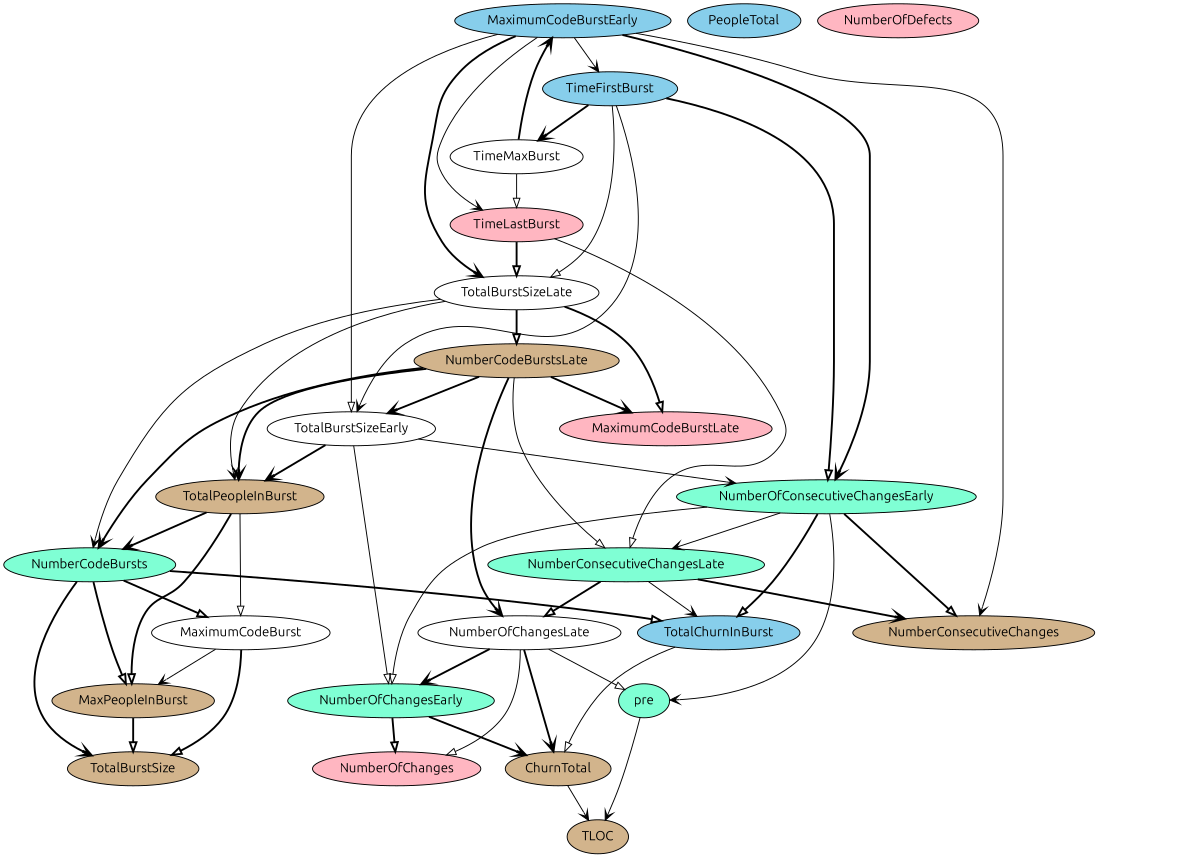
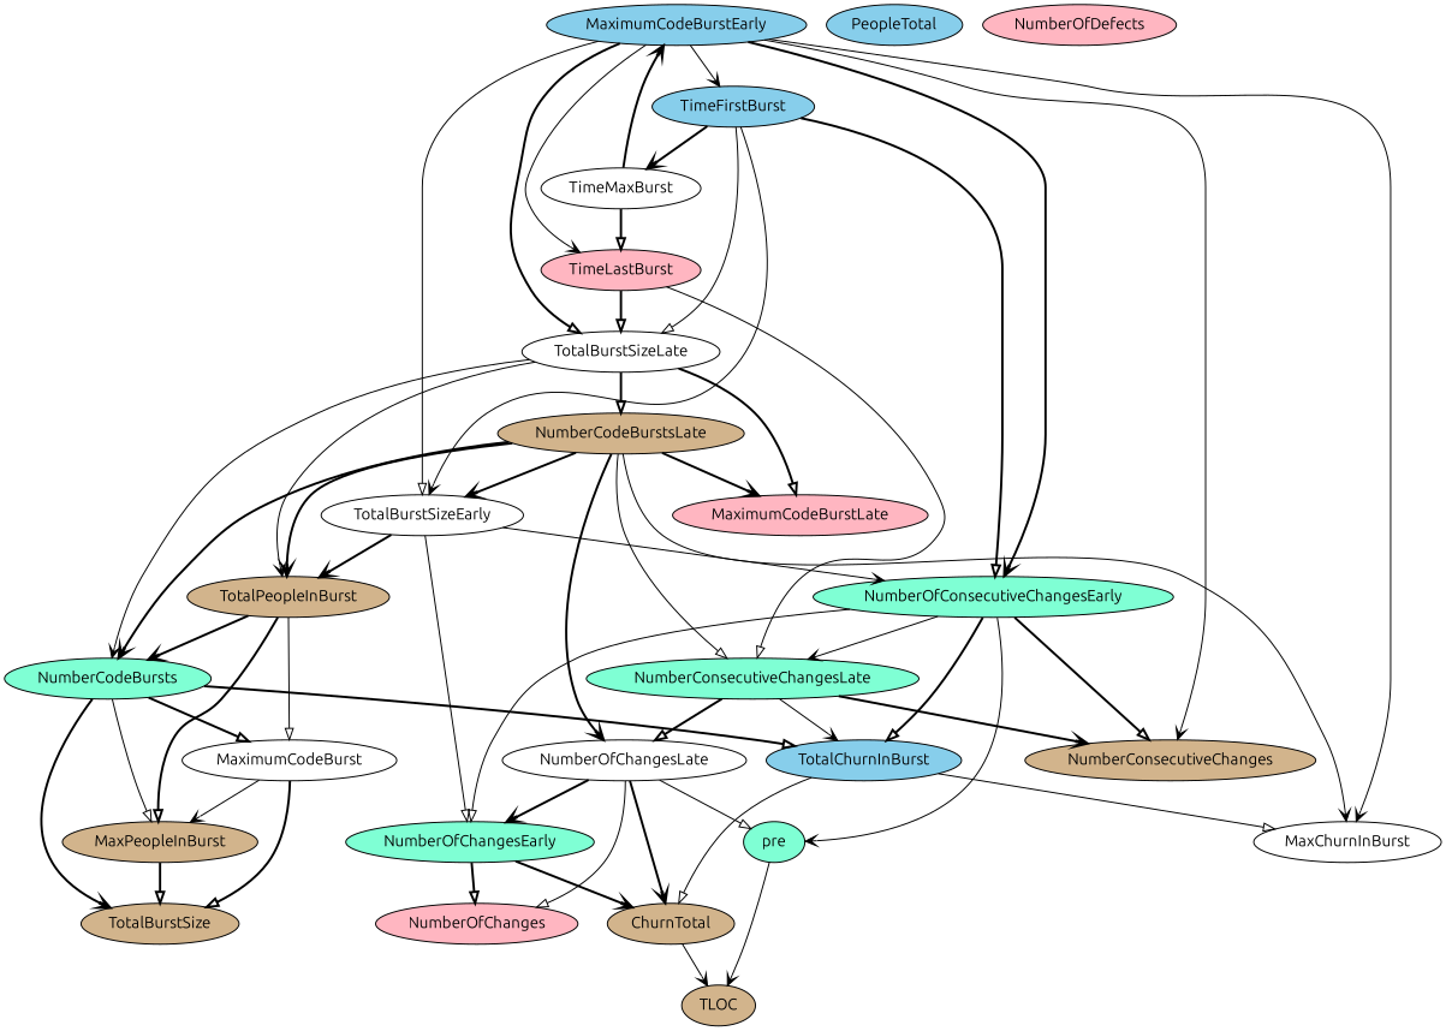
  digraph {
    fontname=Ubuntu
    node [fillcolor=tan fontname=Ubuntu style=filled]
    edge [arrowhead=vee fontname=Ubuntu style=bold]
    TotalPeopleInBurst
    MaxPeopleInBurst
    MaximumCodeBurst [fillcolor=white]
    NumberCodeBursts [fillcolor=aquamarine]
    TotalBurstSize
    TotalChurnInBurst [fillcolor=skyblue]
    TotalBurstSizeLate [fillcolor=white]
    MaximumCodeBurstLate [fillcolor=lightpink]
    NumberCodeBurstsLate
    NumberOfChangesLate [fillcolor=white]
+   MaxChurnInBurst [fillcolor=white]
    NumberConsecutiveChangesLate [fillcolor=aquamarine]
    TotalBurstSizeEarly [fillcolor=white]
    NumberOfChanges [fillcolor=lightpink]
    NumberOfChangesEarly [fillcolor=aquamarine]
    ChurnTotal
    pre [fillcolor=aquamarine]
    NumberConsecutiveChanges
    NumberOfConsecutiveChangesEarly [fillcolor=aquamarine]
    TLOC
    MaximumCodeBurstEarly [fillcolor=skyblue]
    TimeFirstBurst [fillcolor=skyblue]
    TimeLastBurst [fillcolor=lightpink]
    TimeMaxBurst [fillcolor=white]
    PeopleTotal [fillcolor=skyblue]
    NumberOfDefects [fillcolor=lightpink]
    TotalPeopleInBurst -> MaxPeopleInBurst [arrowhead=onormal]
    TotalPeopleInBurst -> MaximumCodeBurst [arrowhead=onormal style=solid]
    TotalPeopleInBurst -> NumberCodeBursts
    MaxPeopleInBurst -> TotalBurstSize [arrowhead=onormal]
    MaximumCodeBurst -> MaxPeopleInBurst [style=solid]
    MaximumCodeBurst -> TotalBurstSize [arrowhead=onormal]
-   NumberCodeBursts -> MaxPeopleInBurst [arrowhead=onormal]
+   NumberCodeBursts -> MaxPeopleInBurst [arrowhead=onormal style=solid]
    NumberCodeBursts -> MaximumCodeBurst [arrowhead=onormal]
    NumberCodeBursts -> TotalBurstSize
    NumberCodeBursts -> TotalChurnInBurst [arrowhead=onormal]
+   TotalChurnInBurst -> MaxChurnInBurst [arrowhead=onormal style=solid]
    TotalChurnInBurst -> ChurnTotal [arrowhead=onormal style=solid]
    TotalBurstSizeLate -> TotalPeopleInBurst [style=solid]
    TotalBurstSizeLate -> NumberCodeBursts [style=solid]
    TotalBurstSizeLate -> MaximumCodeBurstLate [arrowhead=onormal]
    TotalBurstSizeLate -> NumberCodeBurstsLate [arrowhead=onormal]
    NumberCodeBurstsLate -> TotalPeopleInBurst
    NumberCodeBurstsLate -> NumberCodeBursts
    NumberCodeBurstsLate -> MaximumCodeBurstLate
    NumberCodeBurstsLate -> NumberOfChangesLate
+   NumberCodeBurstsLate -> MaxChurnInBurst [style=solid]
    NumberCodeBurstsLate -> NumberConsecutiveChangesLate [arrowhead=onormal style=solid]
    NumberCodeBurstsLate -> TotalBurstSizeEarly
    NumberOfChangesLate -> NumberOfChanges [arrowhead=onormal style=solid]
    NumberOfChangesLate -> NumberOfChangesEarly
    NumberOfChangesLate -> ChurnTotal
    NumberOfChangesLate -> pre [arrowhead=onormal style=solid]
    NumberConsecutiveChangesLate -> TotalChurnInBurst [style=solid]
    NumberConsecutiveChangesLate -> NumberOfChangesLate [arrowhead=onormal]
    NumberConsecutiveChangesLate -> NumberConsecutiveChanges
    TotalBurstSizeEarly -> TotalPeopleInBurst
    TotalBurstSizeEarly -> NumberOfChangesEarly [arrowhead=onormal style=solid]
    TotalBurstSizeEarly -> NumberOfConsecutiveChangesEarly [style=solid]
    NumberOfChangesEarly -> NumberOfChanges [arrowhead=onormal]
    NumberOfChangesEarly -> ChurnTotal
    ChurnTotal -> TLOC [style=solid]
    pre -> TLOC [style=solid]
    NumberOfConsecutiveChangesEarly -> TotalChurnInBurst [arrowhead=onormal]
    NumberOfConsecutiveChangesEarly -> NumberConsecutiveChangesLate [style=solid]
    NumberOfConsecutiveChangesEarly -> NumberOfChangesEarly [arrowhead=onormal style=solid]
    NumberOfConsecutiveChangesEarly -> pre [style=solid]
    NumberOfConsecutiveChangesEarly -> NumberConsecutiveChanges [arrowhead=onormal]
-   MaximumCodeBurstEarly -> TotalBurstSizeLate
+   MaximumCodeBurstEarly -> TotalBurstSizeLate [arrowhead=onormal]
+   MaximumCodeBurstEarly -> MaxChurnInBurst [style=solid]
    MaximumCodeBurstEarly -> TotalBurstSizeEarly [arrowhead=onormal style=solid]
    MaximumCodeBurstEarly -> NumberConsecutiveChanges [style=solid]
    MaximumCodeBurstEarly -> NumberOfConsecutiveChangesEarly
    MaximumCodeBurstEarly -> TimeFirstBurst [style=solid]
    MaximumCodeBurstEarly -> TimeLastBurst [style=solid]
    TimeFirstBurst -> TotalBurstSizeLate [arrowhead=onormal style=solid]
    TimeFirstBurst -> TotalBurstSizeEarly [style=solid]
    TimeFirstBurst -> NumberOfConsecutiveChangesEarly [arrowhead=onormal]
    TimeFirstBurst -> TimeMaxBurst
    TimeLastBurst -> TotalBurstSizeLate [arrowhead=onormal]
    TimeLastBurst -> NumberConsecutiveChangesLate [arrowhead=onormal style=solid]
    TimeMaxBurst -> MaximumCodeBurstEarly
-   TimeMaxBurst -> TimeLastBurst [arrowhead=onormal style=solid]
+   TimeMaxBurst -> TimeLastBurst [arrowhead=onormal]
  }
